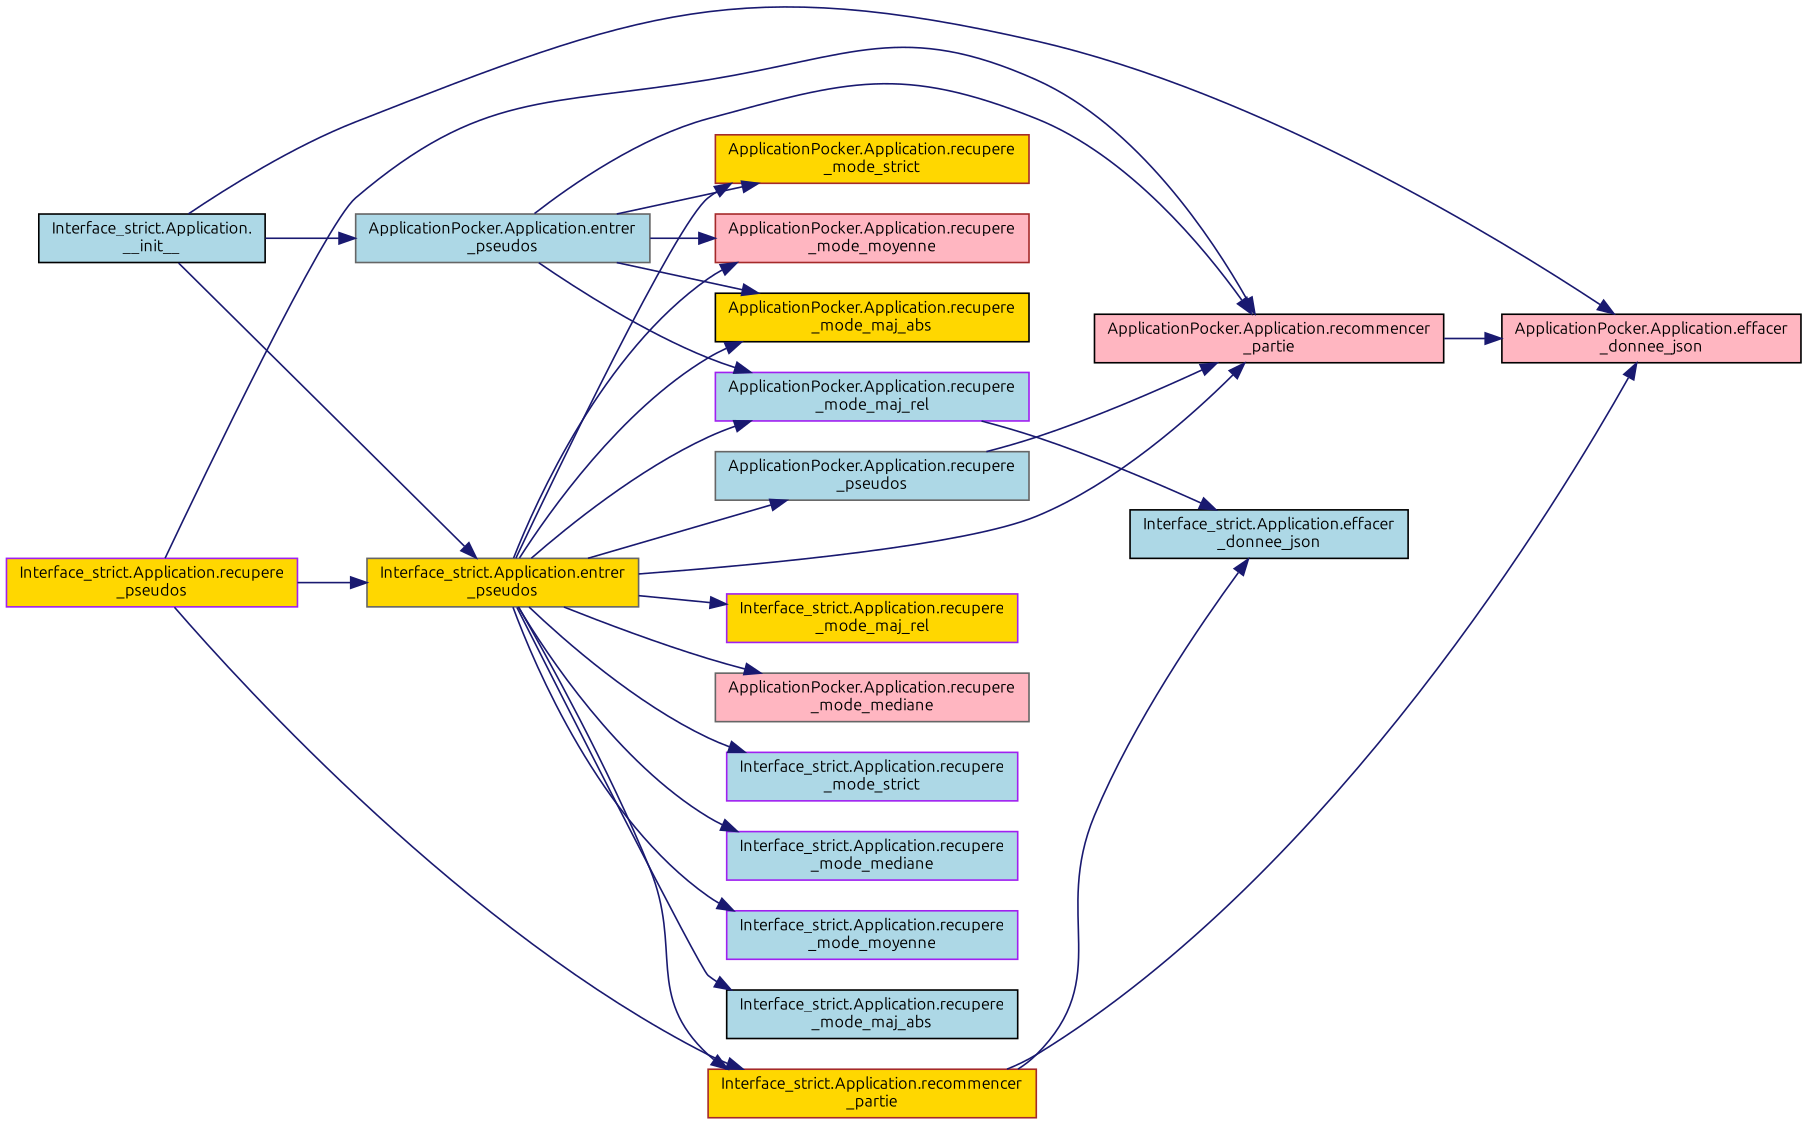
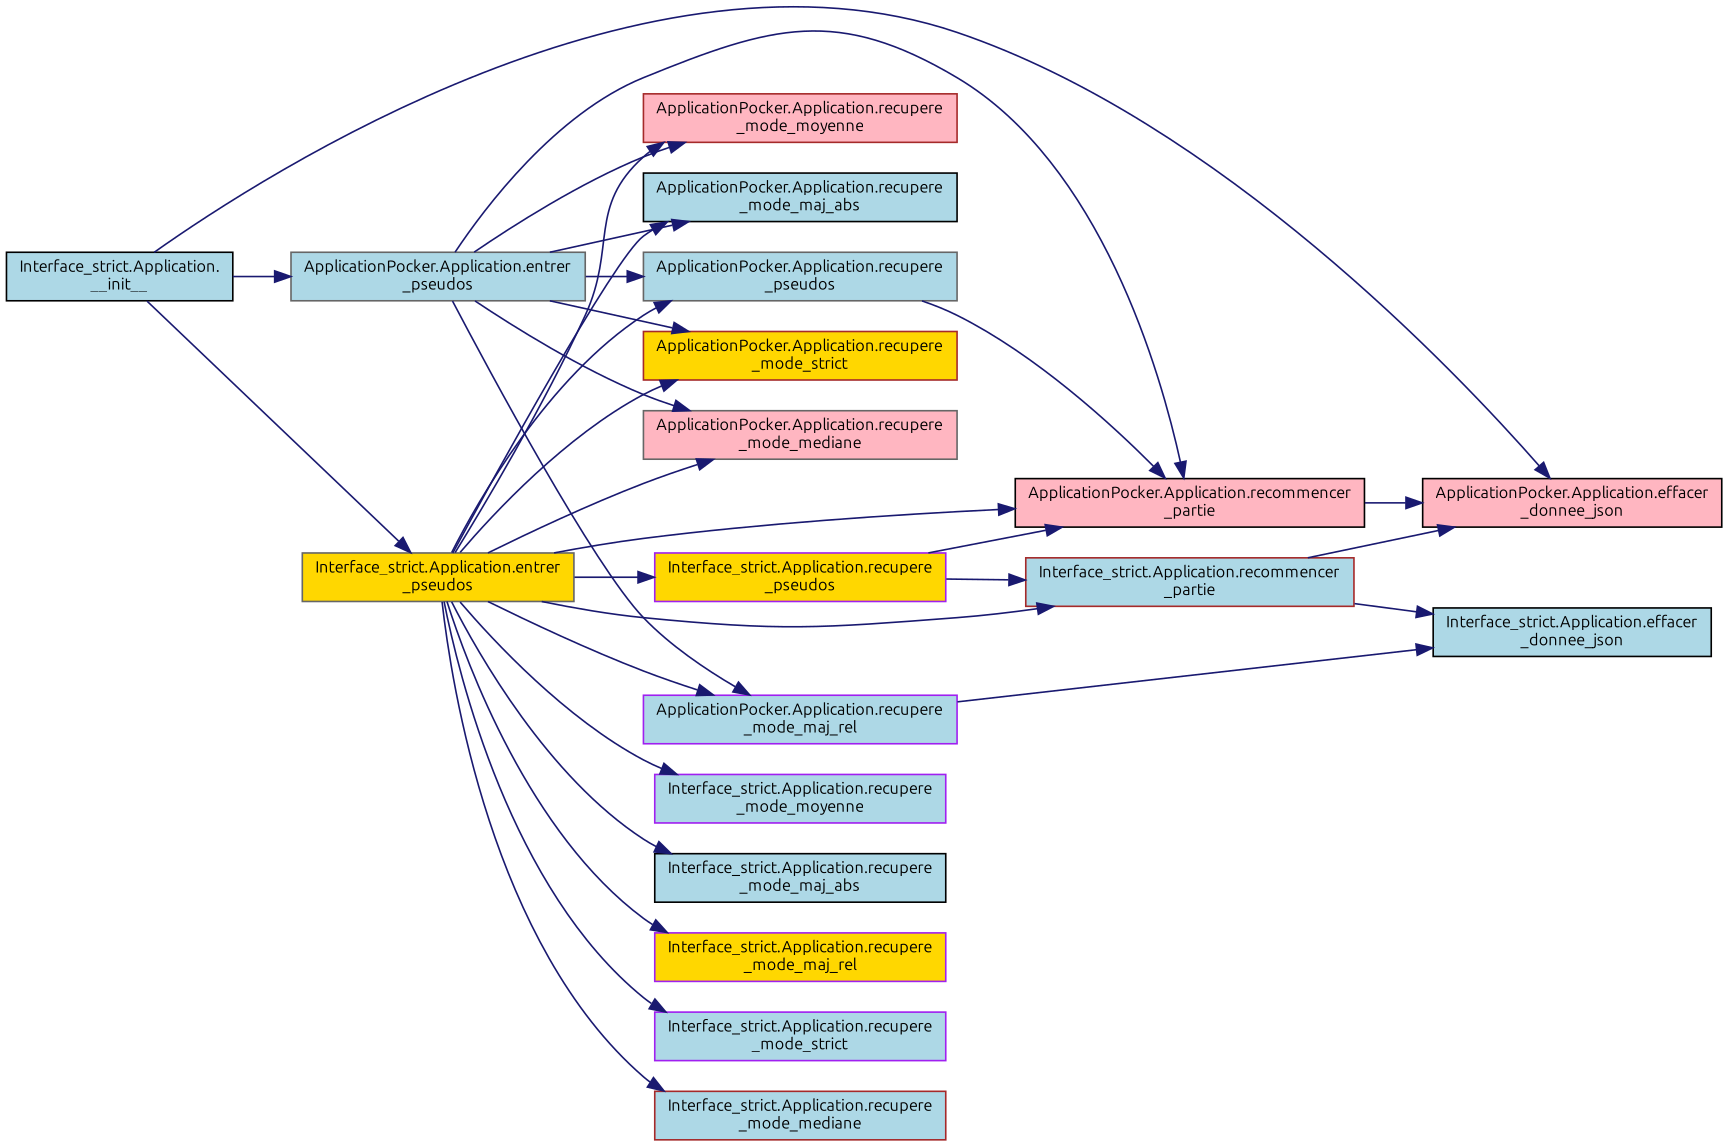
  digraph {
    fontname=Ubuntu
    rankdir=LR
    node [color=black fillcolor=lightblue fontname=Ubuntu fontsize=10 shape=record style=filled]
    edge [color=midnightblue fontname=Ubuntu fontsize=10 labelfontname=Helvetica labelfontsize=10 style=solid]
    n1 [fontcolor=black height=0.2 label="Interface_strict.Application.\l__init__" width=0.4]
    n2 [fillcolor=lightpink height=0.2 label="ApplicationPocker.Application.effacer\l_donnee_json" width=0.4]
    n3 [color=gray40 height=0.2 label="ApplicationPocker.Application.entrer\l_pseudos" width=0.4]
    n4 [color=gray40 fillcolor=gold height=0.2 label="Interface_strict.Application.entrer\l_pseudos" width=0.4]
    n5 [height=0.2 label="Interface_strict.Application.effacer\l_donnee_json" width=0.4]
    n6 [color=gray40 height=0.2 label="ApplicationPocker.Application.recupere\l_pseudos" width=0.4]
    n7 [fillcolor=lightpink height=0.2 label="ApplicationPocker.Application.recommencer\l_partie" width=0.4]
    n8 [color=brown fillcolor=gold height=0.2 label="ApplicationPocker.Application.recupere\l_mode_strict" width=0.4]
    n9 [color=gray40 fillcolor=lightpink height=0.2 label="ApplicationPocker.Application.recupere\l_mode_mediane" width=0.4]
    n10 [color=brown fillcolor=lightpink height=0.2 label="ApplicationPocker.Application.recupere\l_mode_moyenne" width=0.4]
-   n11 [fillcolor=gold height=0.2 label="ApplicationPocker.Application.recupere\l_mode_maj_abs" width=0.4]
+   n11 [height=0.2 label="ApplicationPocker.Application.recupere\l_mode_maj_abs" width=0.4]
    n12 [color=purple height=0.2 label="ApplicationPocker.Application.recupere\l_mode_maj_rel" width=0.4]
    n13 [color=purple fillcolor=gold height=0.2 label="Interface_strict.Application.recupere\l_pseudos" width=0.4]
-   n14 [color=brown fillcolor=gold height=0.2 label="Interface_strict.Application.recommencer\l_partie" width=0.4]
+   n14 [color=brown height=0.2 label="Interface_strict.Application.recommencer\l_partie" width=0.4]
    n15 [color=purple height=0.2 label="Interface_strict.Application.recupere\l_mode_strict" width=0.4]
-   n16 [color=purple height=0.2 label="Interface_strict.Application.recupere\l_mode_mediane" width=0.4]
+   n16 [color=brown height=0.2 label="Interface_strict.Application.recupere\l_mode_mediane" width=0.4]
    n17 [color=purple height=0.2 label="Interface_strict.Application.recupere\l_mode_moyenne" width=0.4]
    n18 [height=0.2 label="Interface_strict.Application.recupere\l_mode_maj_abs" width=0.4]
    n19 [color=purple fillcolor=gold height=0.2 label="Interface_strict.Application.recupere\l_mode_maj_rel" width=0.4]
    n1 -> n2
    n1 -> n3
    n1 -> n4
+   n3 -> n6
    n3 -> n7
    n3 -> n8
+   n3 -> n9
    n3 -> n10
    n3 -> n11
    n3 -> n12
    n4 -> n6
    n4 -> n7
    n4 -> n8
    n4 -> n9
    n4 -> n10
    n4 -> n11
    n4 -> n12
-   n13 -> n4
+   n4 -> n13
    n4 -> n14
    n4 -> n15
    n4 -> n16
    n4 -> n17
    n4 -> n18
    n4 -> n19
    n6 -> n7
    n7 -> n2
    n12 -> n5
    n13 -> n7
    n13 -> n14
    n14 -> n2
    n14 -> n5
  }
